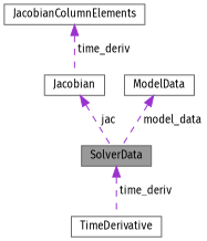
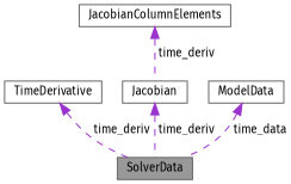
  digraph {
    fontname="Fira Sans"
    node [color=gray40 fillcolor=white fontname="Fira Sans" fontsize=10 shape=box style=filled]
    edge [color=darkorchid3 dir=back fontname="Fira Sans" fontsize=10 labelfontname=Helvetica labelfontsize=10 style=dashed]
    n1 [fillcolor=grey60 fontcolor=black height=0.2 label=SolverData width=0.4]
    n2 [height=0.2 label=TimeDerivative width=0.4]
    n3 [height=0.2 label=Jacobian width=0.4]
    n4 [height=0.2 label=JacobianColumnElements width=0.4]
    n5 [height=0.2 label=ModelData width=0.4]
-   n1 -> n2 [label=" time_deriv"]
-   n3 -> n1 [label=" jac"]
+   n2 -> n1 [label=" time_deriv"]
+   n3 -> n1 [label=" time_deriv"]
    n4 -> n3 [label=" time_deriv"]
-   n5 -> n1 [label=" model_data"]
+   n5 -> n1 [label=" time_data"]
  }
